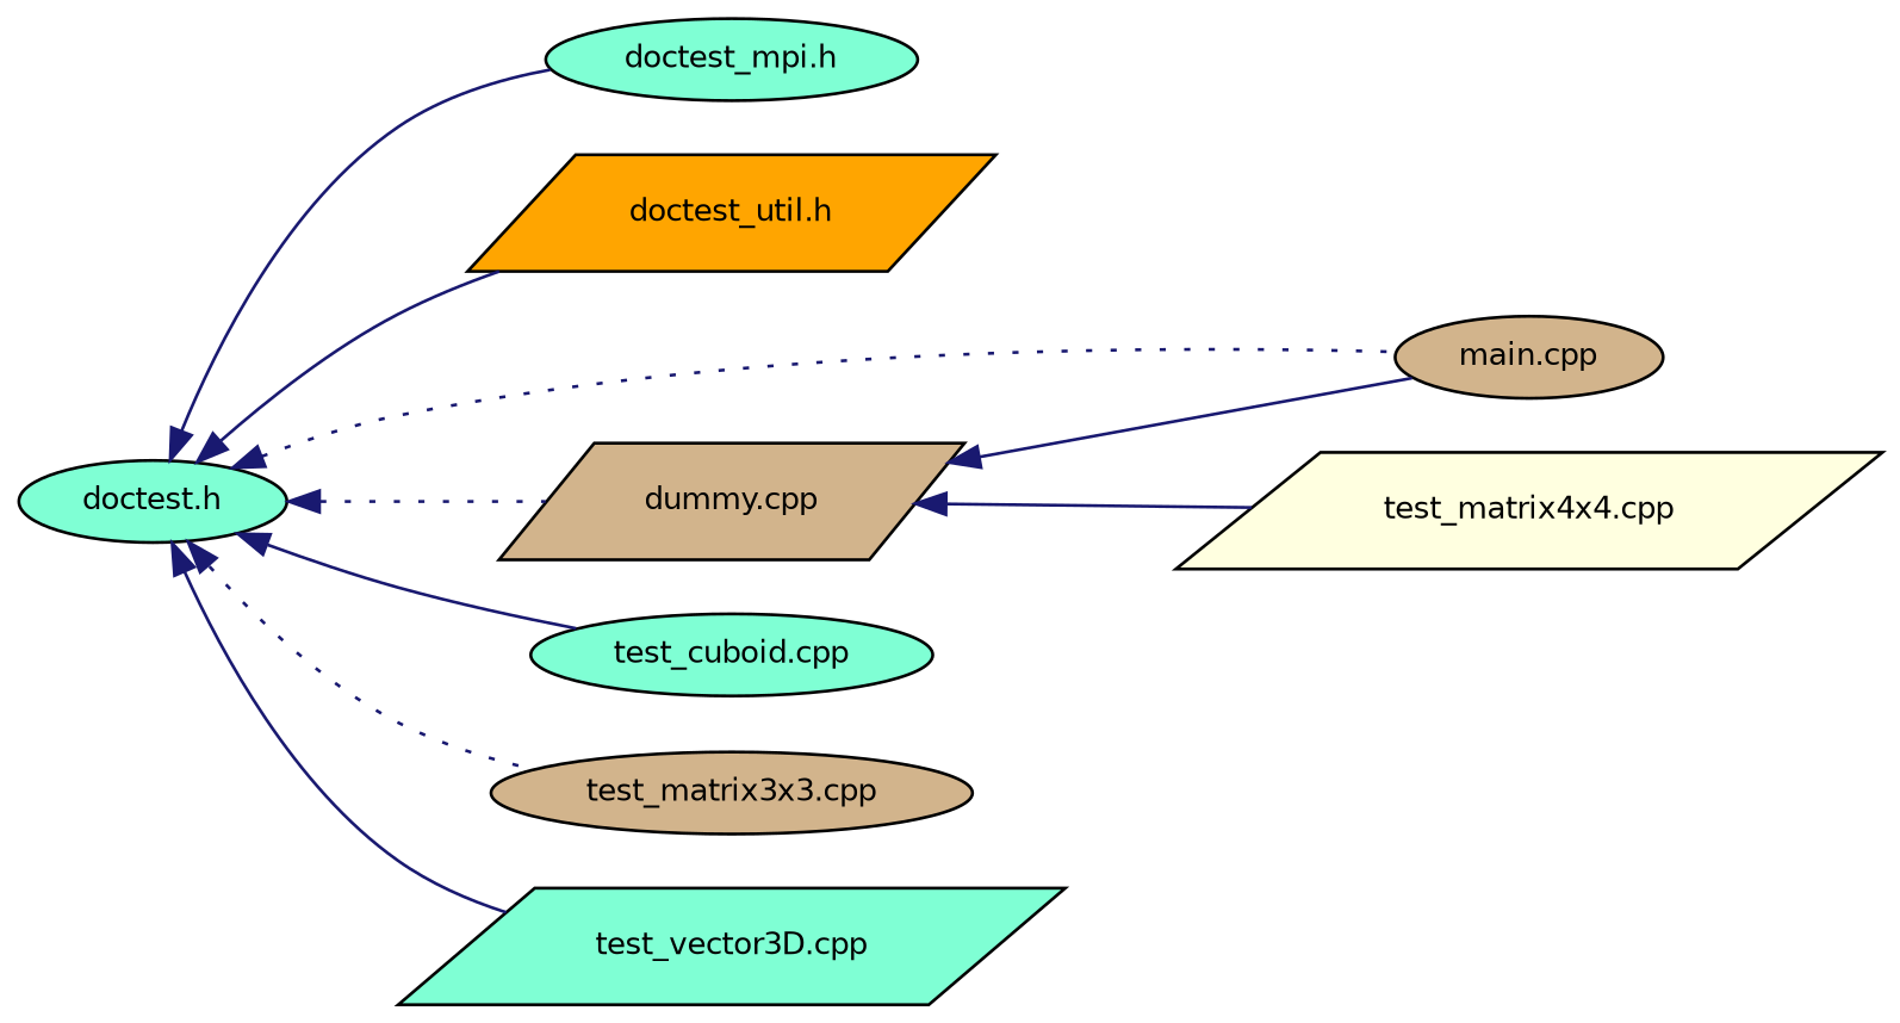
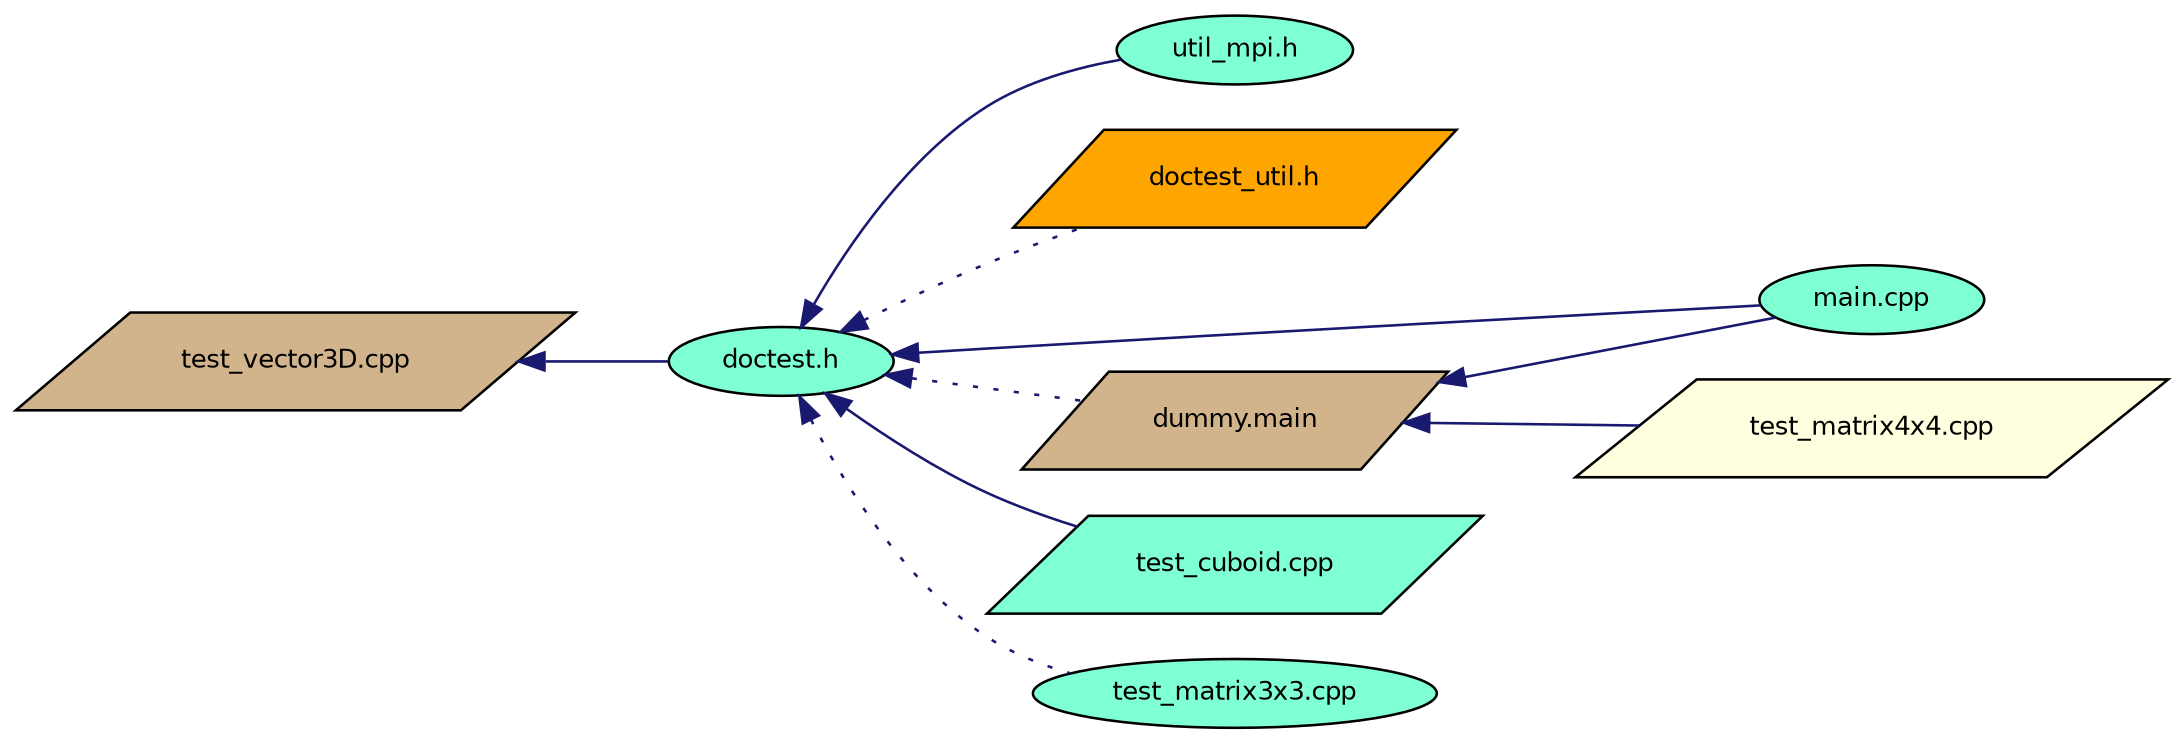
  digraph {
    rankdir=LR
    node [color=black fillcolor=aquamarine fontname=Helvetica fontsize=10 shape=parallelogram style=filled]
    edge [color=midnightblue dir=back fontname=Helvetica fontsize=10 labelfontname=Helvetica labelfontsize=10 style=solid]
    n1 [fontcolor=black height=0.2 label="doctest.h" shape=ellipse width=0.4]
-   n2 [height=0.2 label="doctest_mpi.h" shape=ellipse width=0.4]
+   n2 [height=0.2 label="util_mpi.h" shape=ellipse width=0.4]
    n3 [fillcolor=orange height=0.2 label="doctest_util.h" width=0.4]
-   n4 [fillcolor=tan height=0.2 label="dummy.cpp" width=0.4]
-   n5 [fillcolor=tan height=0.2 label="main.cpp" shape=ellipse width=0.4]
-   n6 [height=0.2 label="test_cuboid.cpp" shape=ellipse width=0.4]
-   n7 [fillcolor=tan height=0.2 label="test_matrix3x3.cpp" shape=ellipse width=0.4]
-   n8 [height=0.2 label="test_vector3D.cpp" width=0.4]
+   n4 [fillcolor=tan height=0.2 label="dummy.main" width=0.4]
+   n5 [height=0.2 label="main.cpp" shape=ellipse width=0.4]
+   n6 [height=0.2 label="test_cuboid.cpp" width=0.4]
+   n7 [height=0.2 label="test_matrix3x3.cpp" shape=ellipse width=0.4]
+   n8 [fillcolor=tan height=0.2 label="test_vector3D.cpp" width=0.4]
    n9 [fillcolor=lightyellow height=0.2 label="test_matrix4x4.cpp" width=0.4]
    n1 -> n2
-   n1 -> n3
+   n1 -> n3 [style=dotted]
    n1 -> n4 [style=dotted]
-   n1 -> n5 [style=dotted]
+   n1 -> n5
    n1 -> n6
    n1 -> n7 [style=dotted]
-   n1 -> n8
+   n8 -> n1
    n4 -> n5
    n4 -> n9
  }
